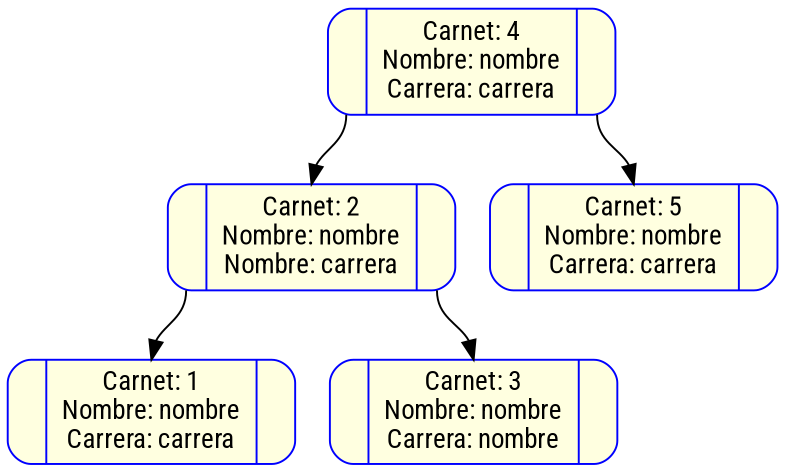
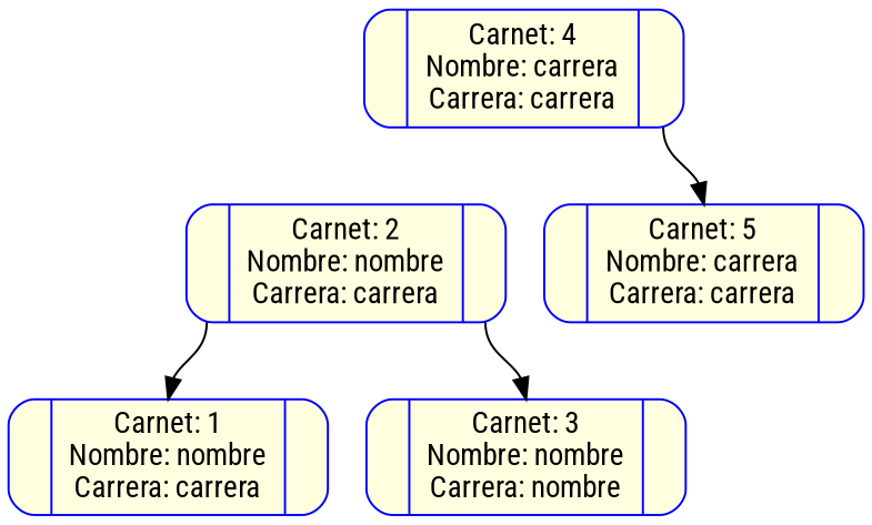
  digraph {
    fontname="Roboto Condensed"
    node [color=blue fillcolor=lightyellow fontname="Roboto Condensed" shape=record style="rounded,filled"]
    edge [fontname="Roboto Condensed" headport=f1 tailport=f0]
-   n1 [label="<f0>|<f1> Carnet: 4\nNombre: nombre\nCarrera: carrera|<f2>"]
-   n2 [label="<f0>|<f1>Carnet: 2\nNombre: nombre\nNombre: carrera|<f2>"]
-   n3 [label="<f0>|<f1>Carnet: 5\nNombre: nombre\nCarrera: carrera|<f2>"]
+   n1 [label="<f0>|<f1> Carnet: 4\nNombre: carrera\nCarrera: carrera|<f2>"]
+   n2 [label="<f0>|<f1>Carnet: 2\nNombre: nombre\nCarrera: carrera|<f2>"]
+   n3 [label="<f0>|<f1>Carnet: 5\nNombre: carrera\nCarrera: carrera|<f2>"]
    n4 [label="<f0>|<f1>Carnet: 1\nNombre: nombre\nCarrera: carrera|<f2>"]
    n5 [label="<f0>|<f1>Carnet: 3\nNombre: nombre\nCarrera: nombre|<f2>"]
-   n1 -> n2
    n1 -> n3 [tailport=f2]
    n2 -> n4
    n2 -> n5 [tailport=f2]
  }
